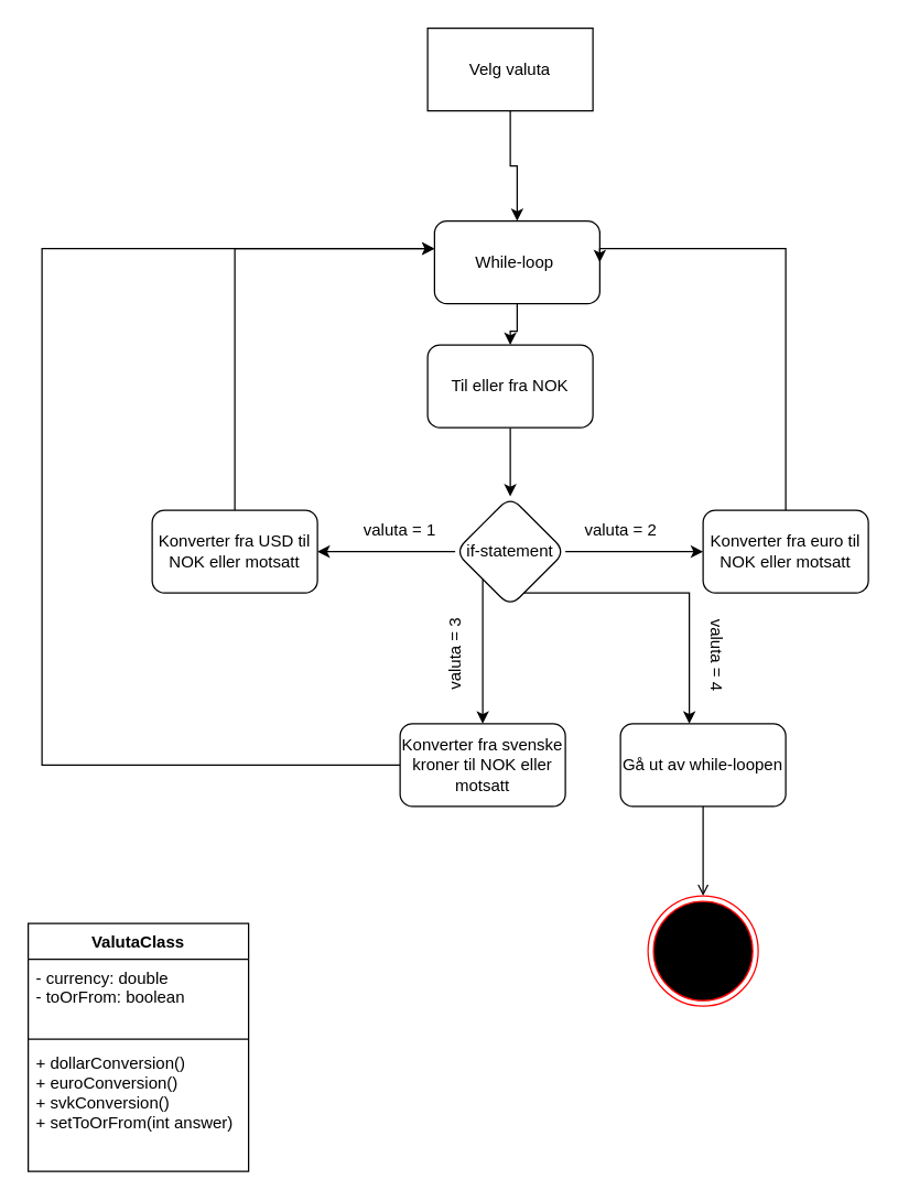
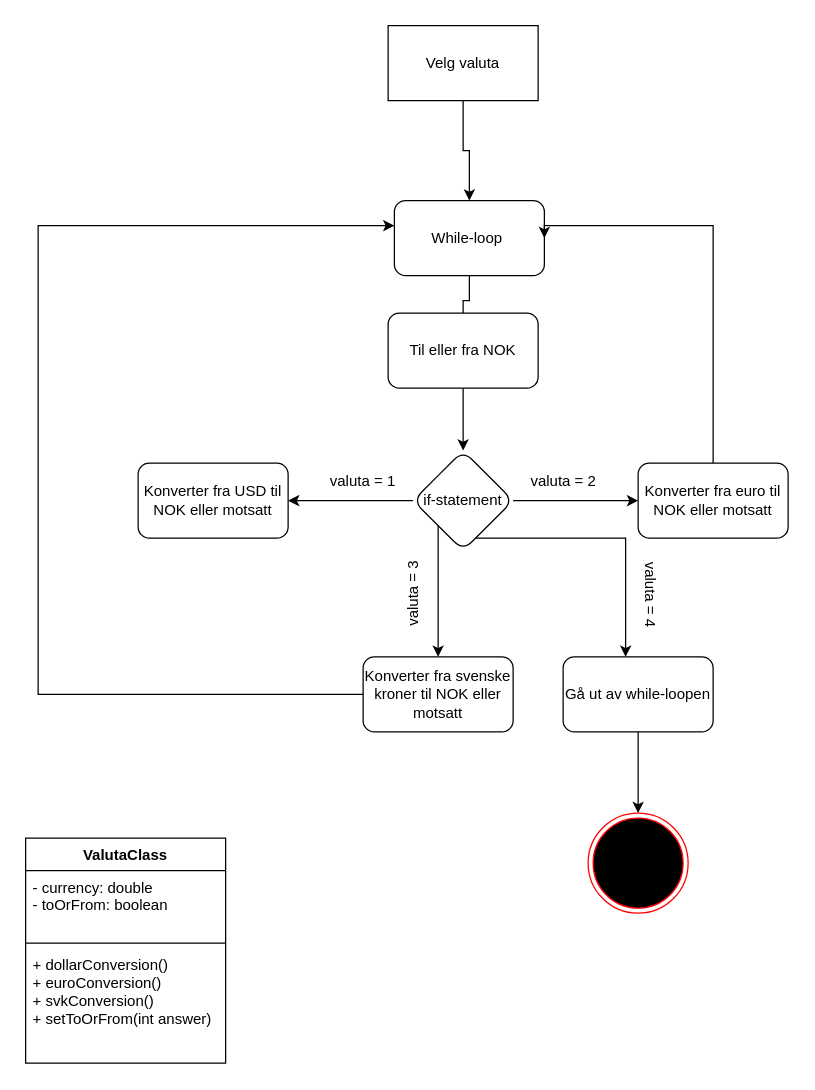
  <mxCell id="0" />
  <mxCell id="1" parent="0" />
  <mxCell id="2" value="" style="edgeStyle=orthogonalEdgeStyle;rounded=0;orthogonalLoop=1;jettySize=auto;html=1;" parent="1" source="14" target="10" edge="1"><mxGeometry relative="1" as="geometry" /></mxCell>
- <mxCell id="3" style="edgeStyle=orthogonalEdgeStyle;rounded=0;orthogonalLoop=1;jettySize=auto;html=1;exitX=0.5;exitY=0;exitDx=0;exitDy=0;" parent="1" source="11" target="4" edge="1"><mxGeometry relative="1" as="geometry"><Array as="points"><mxPoint x="170" y="180" /></Array></mxGeometry></mxCell>
  <mxCell id="4" value="While-loop&amp;nbsp;" style="rounded=1;whiteSpace=wrap;html=1;" parent="1" vertex="1"><mxGeometry x="315" y="160" width="120" height="60" as="geometry" /></mxCell>
  <mxCell id="5" value="" style="edgeStyle=orthogonalEdgeStyle;rounded=0;orthogonalLoop=1;jettySize=auto;html=1;" parent="1" source="6" target="4" edge="1"><mxGeometry relative="1" as="geometry" /></mxCell>
  <mxCell id="6" value="Velg valuta" style="rounded=0;whiteSpace=wrap;html=1;" parent="1" vertex="1"><mxGeometry x="310" y="20" width="120" height="60" as="geometry" /></mxCell>
  <mxCell id="7" value="" style="edgeStyle=orthogonalEdgeStyle;rounded=0;orthogonalLoop=1;jettySize=auto;html=1;" parent="1" source="10" target="11" edge="1"><mxGeometry relative="1" as="geometry" /></mxCell>
  <mxCell id="8" value="" style="edgeStyle=orthogonalEdgeStyle;rounded=0;orthogonalLoop=1;jettySize=auto;html=1;" parent="1" source="10" target="16" edge="1"><mxGeometry relative="1" as="geometry" /></mxCell>
  <mxCell id="9" value="" style="edgeStyle=orthogonalEdgeStyle;rounded=0;orthogonalLoop=1;jettySize=auto;html=1;" parent="1" source="10" target="19" edge="1"><mxGeometry relative="1" as="geometry"><Array as="points"><mxPoint x="350" y="510" /><mxPoint x="350" y="510" /></Array></mxGeometry></mxCell>
  <mxCell id="10" value="if-statement" style="rhombus;whiteSpace=wrap;html=1;rounded=1;" parent="1" vertex="1"><mxGeometry x="330" y="360" width="80" height="80" as="geometry" /></mxCell>
  <mxCell id="11" value="Konverter fra USD til NOK eller motsatt" style="whiteSpace=wrap;html=1;rounded=1;" parent="1" vertex="1"><mxGeometry x="110" y="370" width="120" height="60" as="geometry" /></mxCell>
  <mxCell id="12" value="valuta = 1" style="text;html=1;strokeColor=none;fillColor=none;align=center;verticalAlign=middle;whiteSpace=wrap;rounded=0;" parent="1" vertex="1"><mxGeometry x="260" y="370" width="60" height="30" as="geometry" /></mxCell>
- <mxCell id="13" value="" style="edgeStyle=orthogonalEdgeStyle;rounded=0;orthogonalLoop=1;jettySize=auto;html=1;" parent="1" source="4" target="14" edge="1"><mxGeometry relative="1" as="geometry"><mxPoint x="370" y="210" as="sourcePoint" /><mxPoint x="370" y="360" as="targetPoint" /></mxGeometry></mxCell>
+ <mxCell id="13" value="" style="edgeStyle=orthogonalEdgeStyle;rounded=0;orthogonalLoop=1;jettySize=auto;html=1;endArrow=none;" parent="1" source="4" target="14" edge="1"><mxGeometry relative="1" as="geometry"><mxPoint x="370" y="210" as="sourcePoint" /><mxPoint x="370" y="360" as="targetPoint" /></mxGeometry></mxCell>
  <mxCell id="14" value="Til eller fra NOK" style="rounded=1;whiteSpace=wrap;html=1;" parent="1" vertex="1"><mxGeometry x="310" y="250" width="120" height="60" as="geometry" /></mxCell>
  <mxCell id="15" style="edgeStyle=orthogonalEdgeStyle;rounded=0;orthogonalLoop=1;jettySize=auto;html=1;entryX=1;entryY=0.5;entryDx=0;entryDy=0;" parent="1" source="16" target="4" edge="1"><mxGeometry relative="1" as="geometry"><Array as="points"><mxPoint x="570" y="180" /></Array></mxGeometry></mxCell>
  <mxCell id="16" value="Konverter fra euro til NOK eller motsatt" style="whiteSpace=wrap;html=1;rounded=1;" parent="1" vertex="1"><mxGeometry x="510" y="370" width="120" height="60" as="geometry" /></mxCell>
  <mxCell id="17" value="valuta = 2" style="text;html=1;align=center;verticalAlign=middle;resizable=0;points=[];autosize=1;strokeColor=none;fillColor=none;" parent="1" vertex="1"><mxGeometry x="410" y="370" width="80" height="30" as="geometry" /></mxCell>
  <mxCell id="18" style="edgeStyle=orthogonalEdgeStyle;rounded=0;orthogonalLoop=1;jettySize=auto;html=1;" parent="1" source="19" target="4" edge="1"><mxGeometry relative="1" as="geometry"><Array as="points"><mxPoint x="30" y="555" /><mxPoint x="30" y="180" /></Array></mxGeometry></mxCell>
  <mxCell id="19" value="Konverter fra svenske kroner til NOK eller motsatt" style="whiteSpace=wrap;html=1;rounded=1;" parent="1" vertex="1"><mxGeometry x="290" y="525" width="120" height="60" as="geometry" /></mxCell>
  <mxCell id="20" style="edgeStyle=orthogonalEdgeStyle;rounded=0;orthogonalLoop=1;jettySize=auto;html=1;" parent="1" source="10" target="22" edge="1"><mxGeometry relative="1" as="geometry"><Array as="points"><mxPoint x="500" y="430" /></Array></mxGeometry></mxCell>
- <mxCell id="21" value="" style="edgeStyle=orthogonalEdgeStyle;rounded=0;orthogonalLoop=1;jettySize=auto;html=1;endArrow=open;" parent="1" source="22" target="25" edge="1"><mxGeometry relative="1" as="geometry" /></mxCell>
+ <mxCell id="21" value="" style="edgeStyle=orthogonalEdgeStyle;rounded=0;orthogonalLoop=1;jettySize=auto;html=1;" parent="1" source="22" target="25" edge="1"><mxGeometry relative="1" as="geometry" /></mxCell>
  <mxCell id="22" value="Gå ut av while-loopen" style="rounded=1;whiteSpace=wrap;html=1;" parent="1" vertex="1"><mxGeometry x="450" y="525" width="120" height="60" as="geometry" /></mxCell>
  <mxCell id="23" value="valuta = 3" style="text;html=1;align=center;verticalAlign=middle;resizable=0;points=[];autosize=1;strokeColor=none;fillColor=none;rotation=-90;" parent="1" vertex="1"><mxGeometry x="290" y="460" width="80" height="30" as="geometry" /></mxCell>
  <mxCell id="24" value="valuta = 4" style="text;html=1;align=center;verticalAlign=middle;resizable=0;points=[];autosize=1;strokeColor=none;fillColor=none;rotation=90;" parent="1" vertex="1"><mxGeometry x="480" y="460" width="80" height="30" as="geometry" /></mxCell>
  <mxCell id="25" value="Slutt" style="whiteSpace=wrap;html=1;aspect=fixed;shape=endState;perimeter=ellipsePerimeter;fillColor=#000000;strokeColor=#ff0000;" parent="1" vertex="1"><mxGeometry x="470" y="650" width="80" height="80" as="geometry" /></mxCell>
  <mxCell id="26" value="ValutaClass" style="swimlane;fontStyle=1;align=center;verticalAlign=top;childLayout=stackLayout;horizontal=1;startSize=26;horizontalStack=0;resizeParent=1;resizeParentMax=0;resizeLast=0;collapsible=1;marginBottom=0;whiteSpace=wrap;html=1;" parent="1" vertex="1"><mxGeometry x="20" y="670" width="160" height="180" as="geometry" /></mxCell>
  <mxCell id="27" value="- currency: double&lt;br&gt;- toOrFrom: boolean" style="text;strokeColor=none;fillColor=none;align=left;verticalAlign=top;spacingLeft=4;spacingRight=4;overflow=hidden;rotatable=0;points=[[0,0.5],[1,0.5]];portConstraint=eastwest;whiteSpace=wrap;html=1;" parent="26" vertex="1"><mxGeometry y="26" width="160" height="54" as="geometry" /></mxCell>
  <mxCell id="28" value="" style="line;strokeWidth=1;fillColor=none;align=left;verticalAlign=middle;spacingTop=-1;spacingLeft=3;spacingRight=3;rotatable=0;labelPosition=right;points=[];portConstraint=eastwest;strokeColor=inherit;" parent="26" vertex="1"><mxGeometry y="80" width="160" height="8" as="geometry" /></mxCell>
  <mxCell id="29" value="+ dollarConversion()&lt;br&gt;+ euroConversion()&lt;br&gt;+ svkConversion()&lt;br&gt;+ setToOrFrom(int answer)" style="text;strokeColor=none;fillColor=none;align=left;verticalAlign=top;spacingLeft=4;spacingRight=4;overflow=hidden;rotatable=0;points=[[0,0.5],[1,0.5]];portConstraint=eastwest;whiteSpace=wrap;html=1;" parent="26" vertex="1"><mxGeometry y="88" width="160" height="92" as="geometry" /></mxCell>
